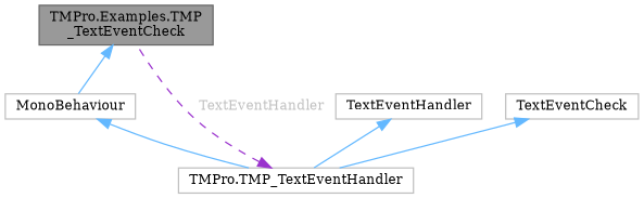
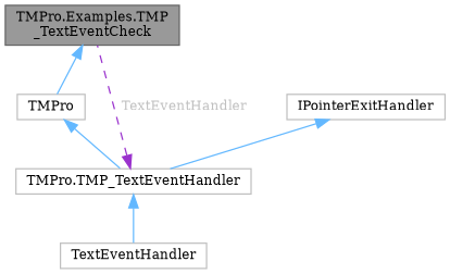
  digraph {
    fontname="DejaVu Serif"
    node [color=grey75 fillcolor=white fontname="DejaVu Serif" fontsize=10 shape=box style=filled]
    edge [color=steelblue1 dir=back fontname="DejaVu Serif" fontsize=10 labelfontname=Helvetica labelfontsize=10 style=solid]
    n1 [color=gray40 fillcolor=grey60 fontcolor=black height=0.2 label="TMPro.Examples.TMP\l_TextEventCheck" width=0.4]
-   n2 [height=0.2 label=MonoBehaviour width=0.4]
+   n2 [height=0.2 label=TMPro width=0.4]
    n3 [height=0.2 label="TMPro.TMP_TextEventHandler" width=0.4]
    n4 [height=0.2 label=TextEventHandler width=0.4]
-   n5 [height=0.2 label=TextEventCheck width=0.4]
+   n5 [height=0.2 label=IPointerExitHandler width=0.4]
    n1 -> n2
    n2 -> n3
    n3 -> n1 [color=darkorchid3 fontcolor=grey label=" TextEventHandler" style=dashed]
-   n4 -> n3
+   n3 -> n4
    n5 -> n3
  }
